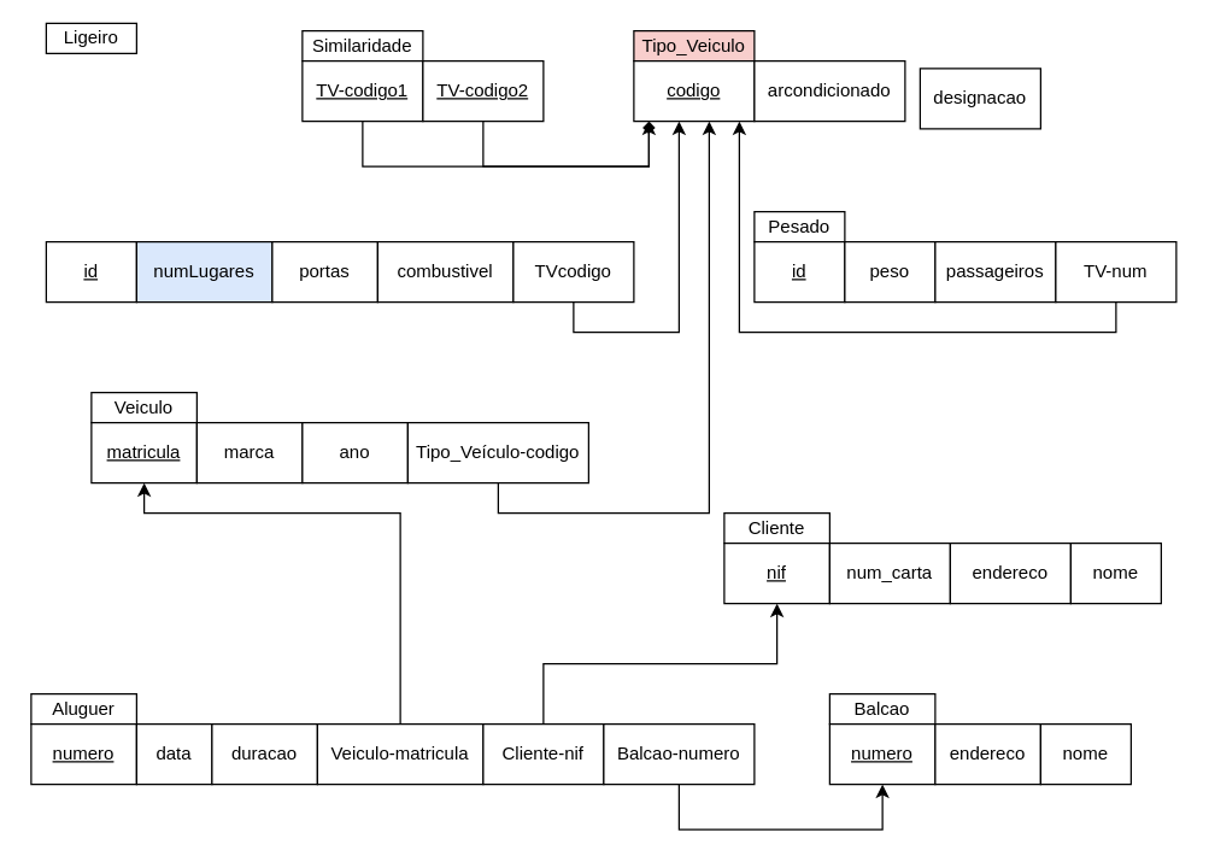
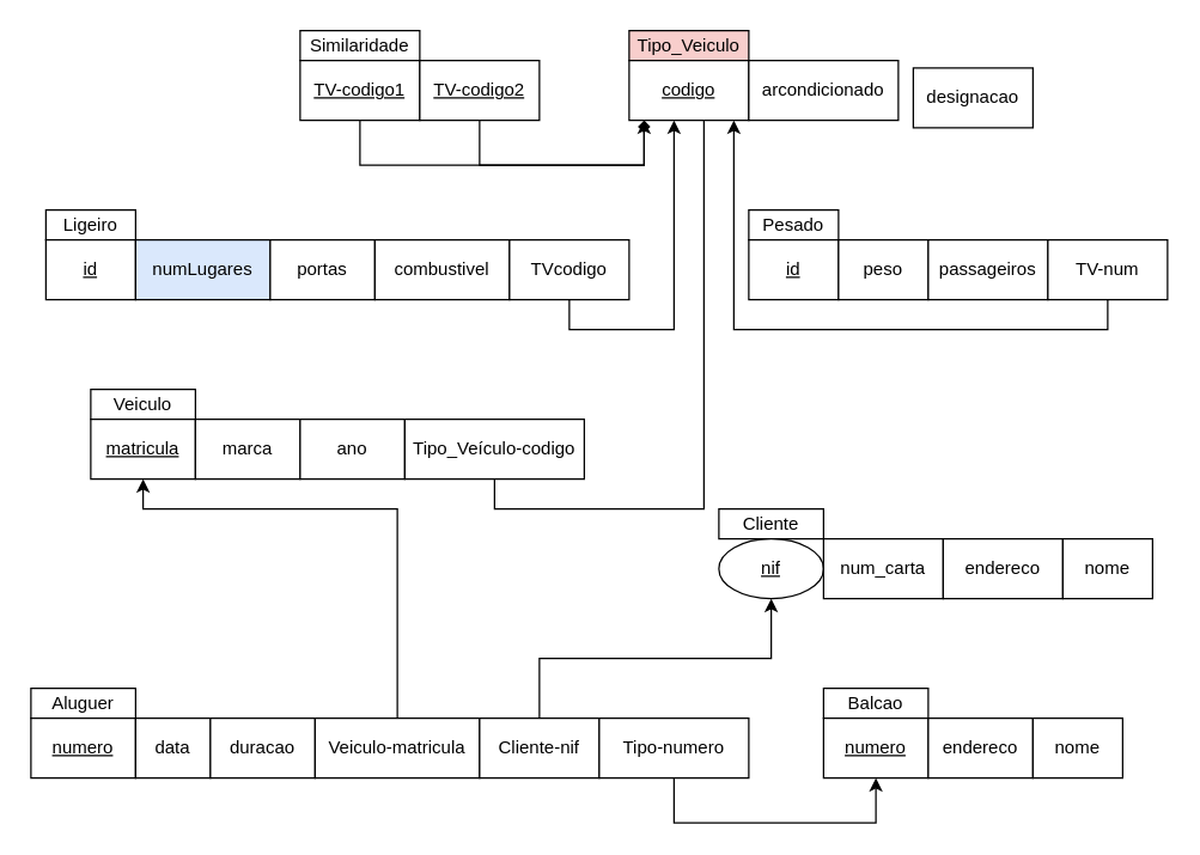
  <mxCell id="0" />
  <mxCell id="1" parent="0" />
  <mxCell id="2" value="Veiculo" style="rounded=0;whiteSpace=wrap;html=1;" parent="1" vertex="1"><mxGeometry x="60" y="260" width="70" height="20" as="geometry" /></mxCell>
  <mxCell id="3" style="edgeStyle=orthogonalEdgeStyle;rounded=0;orthogonalLoop=1;jettySize=auto;html=1;exitX=0.5;exitY=0;exitDx=0;exitDy=0;entryX=0.5;entryY=1;entryDx=0;entryDy=0;" parent="1" source="20" target="4" edge="1"><mxGeometry relative="1" as="geometry"><Array as="points"><mxPoint x="265" y="340" /><mxPoint x="95" y="340" /></Array></mxGeometry></mxCell>
  <mxCell id="4" value="matricula" style="rounded=0;whiteSpace=wrap;html=1;fontStyle=4" parent="1" vertex="1"><mxGeometry x="60" y="280" width="70" height="40" as="geometry" /></mxCell>
  <mxCell id="5" value="marca" style="rounded=0;whiteSpace=wrap;html=1;" parent="1" vertex="1"><mxGeometry x="130" y="280" width="70" height="40" as="geometry" /></mxCell>
  <mxCell id="6" value="ano" style="rounded=0;whiteSpace=wrap;html=1;" parent="1" vertex="1"><mxGeometry x="200" y="280" width="70" height="40" as="geometry" /></mxCell>
- <mxCell id="7" style="edgeStyle=orthogonalEdgeStyle;rounded=0;orthogonalLoop=1;jettySize=auto;html=1;" edge="1" parent="1" source="8" target="13"><mxGeometry relative="1" as="geometry"><Array as="points"><mxPoint x="330" y="340" /><mxPoint x="470" y="340" /></Array></mxGeometry></mxCell>
+ <mxCell id="7" style="edgeStyle=orthogonalEdgeStyle;rounded=0;orthogonalLoop=1;jettySize=auto;html=1;endArrow=none;" edge="1" parent="1" source="8" target="13"><mxGeometry relative="1" as="geometry"><Array as="points"><mxPoint x="330" y="340" /><mxPoint x="470" y="340" /></Array></mxGeometry></mxCell>
  <mxCell id="8" value="Tipo_Veículo-codigo" style="rounded=0;whiteSpace=wrap;html=1;" parent="1" vertex="1"><mxGeometry x="270" y="280" width="120" height="40" as="geometry" /></mxCell>
  <mxCell id="9" value="Tipo_Veiculo" style="rounded=0;whiteSpace=wrap;html=1;fillColor=#f8cecc;" parent="1" vertex="1"><mxGeometry x="420" y="20" width="80" height="20" as="geometry" /></mxCell>
  <mxCell id="10" style="edgeStyle=orthogonalEdgeStyle;rounded=0;orthogonalLoop=1;jettySize=auto;html=1;exitX=0.5;exitY=1;exitDx=0;exitDy=0;" parent="1" source="29" target="13" edge="1"><mxGeometry relative="1" as="geometry"><Array as="points"><mxPoint x="240" y="110" /><mxPoint x="430" y="110" /></Array></mxGeometry></mxCell>
  <mxCell id="11" style="edgeStyle=orthogonalEdgeStyle;rounded=0;orthogonalLoop=1;jettySize=auto;html=1;exitX=0.5;exitY=1;exitDx=0;exitDy=0;endArrow=diamond;" parent="1" source="30" target="13" edge="1"><mxGeometry relative="1" as="geometry"><Array as="points"><mxPoint x="320" y="110" /><mxPoint x="430" y="110" /></Array></mxGeometry></mxCell>
  <mxCell id="12" style="edgeStyle=orthogonalEdgeStyle;rounded=0;orthogonalLoop=1;jettySize=auto;html=1;exitX=0.5;exitY=1;exitDx=0;exitDy=0;" parent="1" source="36" target="13" edge="1"><mxGeometry relative="1" as="geometry"><Array as="points"><mxPoint x="380" y="220" /><mxPoint x="450" y="220" /></Array></mxGeometry></mxCell>
  <mxCell id="13" value="codigo" style="rounded=0;whiteSpace=wrap;html=1;fontStyle=4" parent="1" vertex="1"><mxGeometry x="420" y="40" width="80" height="40" as="geometry" /></mxCell>
  <mxCell id="14" value="arcondicionado" style="rounded=0;whiteSpace=wrap;html=1;" parent="1" vertex="1"><mxGeometry x="500" y="40" width="100" height="40" as="geometry" /></mxCell>
  <mxCell id="15" value="designacao" style="rounded=0;whiteSpace=wrap;html=1;" parent="1" vertex="1"><mxGeometry x="610" y="45" width="80" height="40" as="geometry" /></mxCell>
  <mxCell id="16" value="Aluguer" style="rounded=0;whiteSpace=wrap;html=1;" parent="1" vertex="1"><mxGeometry x="20" y="460" width="70" height="20" as="geometry" /></mxCell>
  <mxCell id="17" value="numero" style="rounded=0;whiteSpace=wrap;html=1;fontStyle=4" parent="1" vertex="1"><mxGeometry x="20" y="480" width="70" height="40" as="geometry" /></mxCell>
  <mxCell id="18" value="data" style="rounded=0;whiteSpace=wrap;html=1;" parent="1" vertex="1"><mxGeometry x="90" y="480" width="50" height="40" as="geometry" /></mxCell>
  <mxCell id="19" value="duracao" style="rounded=0;whiteSpace=wrap;html=1;" parent="1" vertex="1"><mxGeometry x="140" y="480" width="70" height="40" as="geometry" /></mxCell>
  <mxCell id="20" value="Veiculo-matricula" style="rounded=0;whiteSpace=wrap;html=1;" parent="1" vertex="1"><mxGeometry x="210" y="480" width="110" height="40" as="geometry" /></mxCell>
  <mxCell id="21" value="Cliente-nif" style="rounded=0;whiteSpace=wrap;html=1;" parent="1" vertex="1"><mxGeometry x="320" y="480" width="80" height="40" as="geometry" /></mxCell>
- <mxCell id="22" value="Balcao-numero" style="rounded=0;whiteSpace=wrap;html=1;" parent="1" vertex="1"><mxGeometry x="400" y="480" width="100" height="40" as="geometry" /></mxCell>
+ <mxCell id="22" value="Tipo-numero" style="rounded=0;whiteSpace=wrap;html=1;" parent="1" vertex="1"><mxGeometry x="400" y="480" width="100" height="40" as="geometry" /></mxCell>
  <mxCell id="23" value="Balcao" style="rounded=0;whiteSpace=wrap;html=1;" parent="1" vertex="1"><mxGeometry x="550" y="460" width="70" height="20" as="geometry" /></mxCell>
  <mxCell id="24" style="edgeStyle=orthogonalEdgeStyle;rounded=0;orthogonalLoop=1;jettySize=auto;html=1;exitX=0.5;exitY=1;exitDx=0;exitDy=0;entryX=0.5;entryY=1;entryDx=0;entryDy=0;" parent="1" source="22" target="25" edge="1"><mxGeometry relative="1" as="geometry"><Array as="points"><mxPoint x="450" y="550" /><mxPoint x="585" y="550" /></Array></mxGeometry></mxCell>
  <mxCell id="25" value="numero" style="rounded=0;whiteSpace=wrap;html=1;fontStyle=4" parent="1" vertex="1"><mxGeometry x="550" y="480" width="70" height="40" as="geometry" /></mxCell>
  <mxCell id="26" value="endereco" style="rounded=0;whiteSpace=wrap;html=1;" parent="1" vertex="1"><mxGeometry x="620" y="480" width="70" height="40" as="geometry" /></mxCell>
  <mxCell id="27" value="nome" style="rounded=0;whiteSpace=wrap;html=1;" parent="1" vertex="1"><mxGeometry x="690" y="480" width="60" height="40" as="geometry" /></mxCell>
  <mxCell id="28" value="Similaridade" style="rounded=0;whiteSpace=wrap;html=1;" parent="1" vertex="1"><mxGeometry x="200" y="20" width="80" height="20" as="geometry" /></mxCell>
  <mxCell id="29" value="TV-codigo1" style="rounded=0;whiteSpace=wrap;html=1;fontStyle=4" parent="1" vertex="1"><mxGeometry x="200" y="40" width="80" height="40" as="geometry" /></mxCell>
  <mxCell id="30" value="TV-codigo2" style="rounded=0;whiteSpace=wrap;html=1;fontStyle=4" parent="1" vertex="1"><mxGeometry x="280" y="40" width="80" height="40" as="geometry" /></mxCell>
- <mxCell id="31" value="Ligeiro" style="rounded=0;whiteSpace=wrap;html=1;" parent="1" vertex="1"><mxGeometry x="30" y="15" width="60" height="20" as="geometry" /></mxCell>
+ <mxCell id="31" value="Ligeiro" style="rounded=0;whiteSpace=wrap;html=1;" parent="1" vertex="1"><mxGeometry x="30" y="140" width="60" height="20" as="geometry" /></mxCell>
  <mxCell id="32" value="id" style="rounded=0;whiteSpace=wrap;html=1;fontStyle=4" parent="1" vertex="1"><mxGeometry x="30" y="160" width="60" height="40" as="geometry" /></mxCell>
  <mxCell id="33" value="numLugares" style="rounded=0;whiteSpace=wrap;html=1;fillColor=#dae8fc;" parent="1" vertex="1"><mxGeometry x="90" y="160" width="90" height="40" as="geometry" /></mxCell>
  <mxCell id="34" value="portas" style="rounded=0;whiteSpace=wrap;html=1;" parent="1" vertex="1"><mxGeometry x="180" y="160" width="70" height="40" as="geometry" /></mxCell>
  <mxCell id="35" value="combustivel" style="rounded=0;whiteSpace=wrap;html=1;" parent="1" vertex="1"><mxGeometry x="250" y="160" width="90" height="40" as="geometry" /></mxCell>
  <mxCell id="36" value="TVcodigo" style="rounded=0;whiteSpace=wrap;html=1;" parent="1" vertex="1"><mxGeometry x="340" y="160" width="80" height="40" as="geometry" /></mxCell>
  <mxCell id="37" value="Pesado" style="rounded=0;whiteSpace=wrap;html=1;" parent="1" vertex="1"><mxGeometry x="500" y="140" width="60" height="20" as="geometry" /></mxCell>
  <mxCell id="38" value="id" style="rounded=0;whiteSpace=wrap;html=1;fontStyle=4" parent="1" vertex="1"><mxGeometry x="500" y="160" width="60" height="40" as="geometry" /></mxCell>
  <mxCell id="39" value="peso" style="rounded=0;whiteSpace=wrap;html=1;" parent="1" vertex="1"><mxGeometry x="560" y="160" width="60" height="40" as="geometry" /></mxCell>
  <mxCell id="40" value="passageiros" style="rounded=0;whiteSpace=wrap;html=1;" parent="1" vertex="1"><mxGeometry x="620" y="160" width="80" height="40" as="geometry" /></mxCell>
  <mxCell id="41" style="edgeStyle=orthogonalEdgeStyle;rounded=0;orthogonalLoop=1;jettySize=auto;html=1;" edge="1" parent="1" source="42" target="13"><mxGeometry relative="1" as="geometry"><Array as="points"><mxPoint x="740" y="220" /><mxPoint x="490" y="220" /></Array></mxGeometry></mxCell>
  <mxCell id="42" value="TV-num" style="rounded=0;whiteSpace=wrap;html=1;" parent="1" vertex="1"><mxGeometry x="700" y="160" width="80" height="40" as="geometry" /></mxCell>
  <mxCell id="43" value="Cliente" style="rounded=0;whiteSpace=wrap;html=1;" parent="1" vertex="1"><mxGeometry x="480" y="340" width="70" height="20" as="geometry" /></mxCell>
  <mxCell id="44" style="edgeStyle=orthogonalEdgeStyle;rounded=0;orthogonalLoop=1;jettySize=auto;html=1;exitX=0.5;exitY=0;exitDx=0;exitDy=0;entryX=0.5;entryY=1;entryDx=0;entryDy=0;" parent="1" source="21" target="45" edge="1"><mxGeometry relative="1" as="geometry" /></mxCell>
- <mxCell id="45" value="nif" style="rounded=0;whiteSpace=wrap;html=1;fontStyle=4" parent="1" vertex="1"><mxGeometry x="480" y="360" width="70" height="40" as="geometry" /></mxCell>
+ <mxCell id="45" value="nif" style="ellipse;whiteSpace=wrap;html=1;fontStyle=4;" parent="1" vertex="1"><mxGeometry x="480" y="360" width="70" height="40" as="geometry" /></mxCell>
  <mxCell id="46" value="num_carta" style="rounded=0;whiteSpace=wrap;html=1;" parent="1" vertex="1"><mxGeometry x="550" y="360" width="80" height="40" as="geometry" /></mxCell>
  <mxCell id="47" value="endereco" style="rounded=0;whiteSpace=wrap;html=1;" parent="1" vertex="1"><mxGeometry x="630" y="360" width="80" height="40" as="geometry" /></mxCell>
  <mxCell id="48" value="nome" style="rounded=0;whiteSpace=wrap;html=1;" parent="1" vertex="1"><mxGeometry x="710" y="360" width="60" height="40" as="geometry" /></mxCell>
